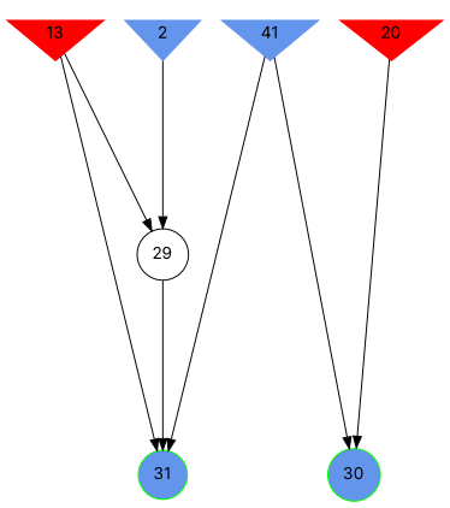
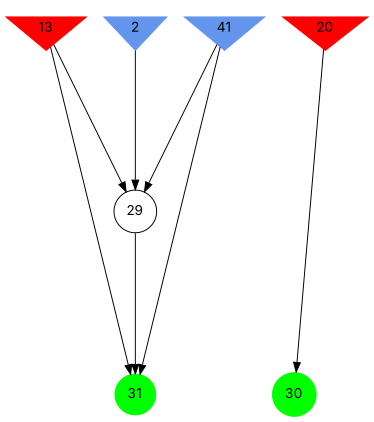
  digraph {
    fontname=Inter
    ranksep=2.0
    node [color=cornflowerblue fontname=Inter shape=invtriangle style=filled]
    edge [fontname=Inter]
    2
    n2 [label=41]
    13 [color=red]
    20 [color=red]
    29 [color=black shape=circle style=""]
-   30 [color=green shape=circle fillcolor=cornflowerblue]
-   31 [color=green shape=circle fillcolor=cornflowerblue]
+   30 [color=green shape=circle]
+   31 [color=green shape=circle]
    subgraph sub_1 {
      rank=same
      2
      n2
      13
      20
    }
    subgraph sub_2 {
      rank=same
      29
    }
    subgraph sub_3 {
      rank=same
      30
      31
    }
    2 -> 29
-   n2 -> 30
+   n2 -> 29
    n2 -> 31
    13 -> 29
    13 -> 31
    20 -> 30
    29 -> 31
  }
